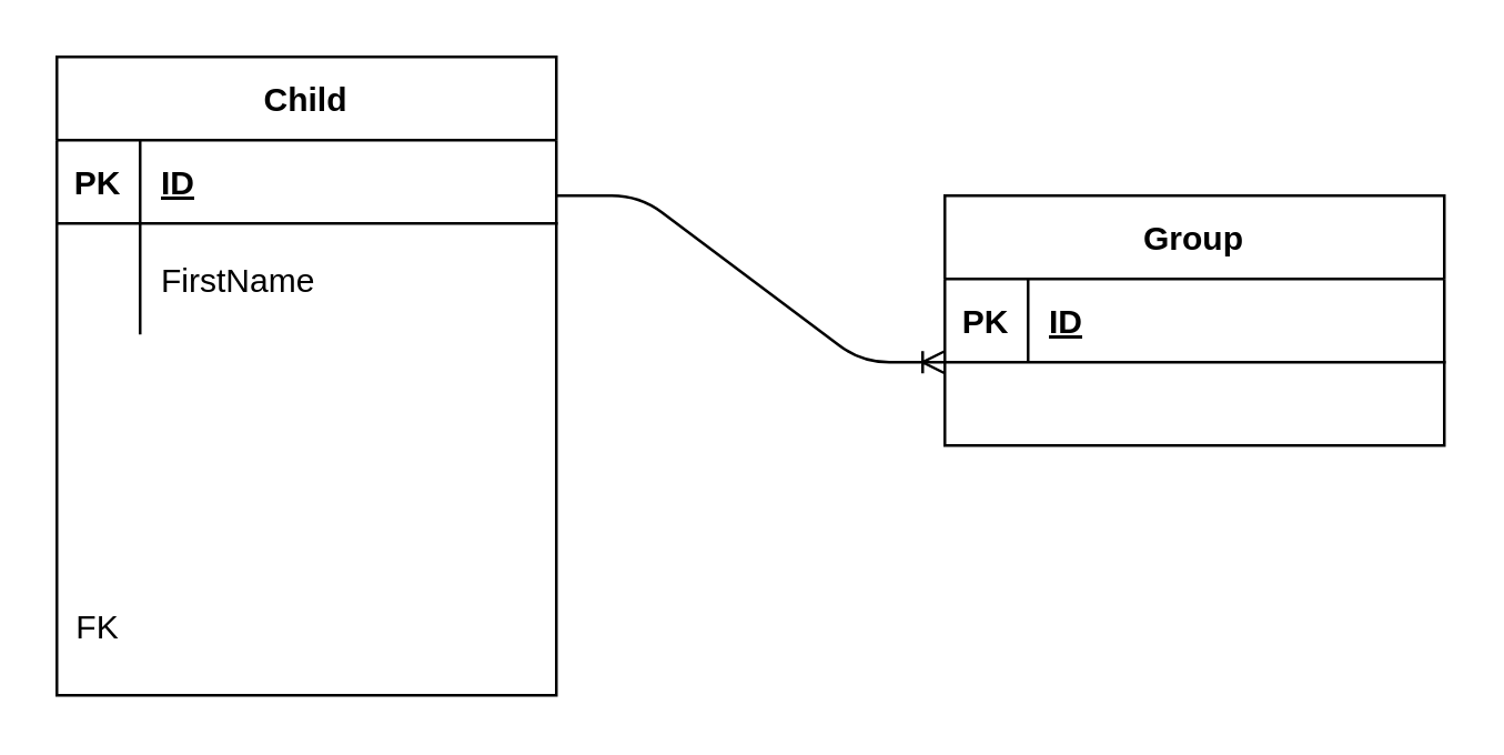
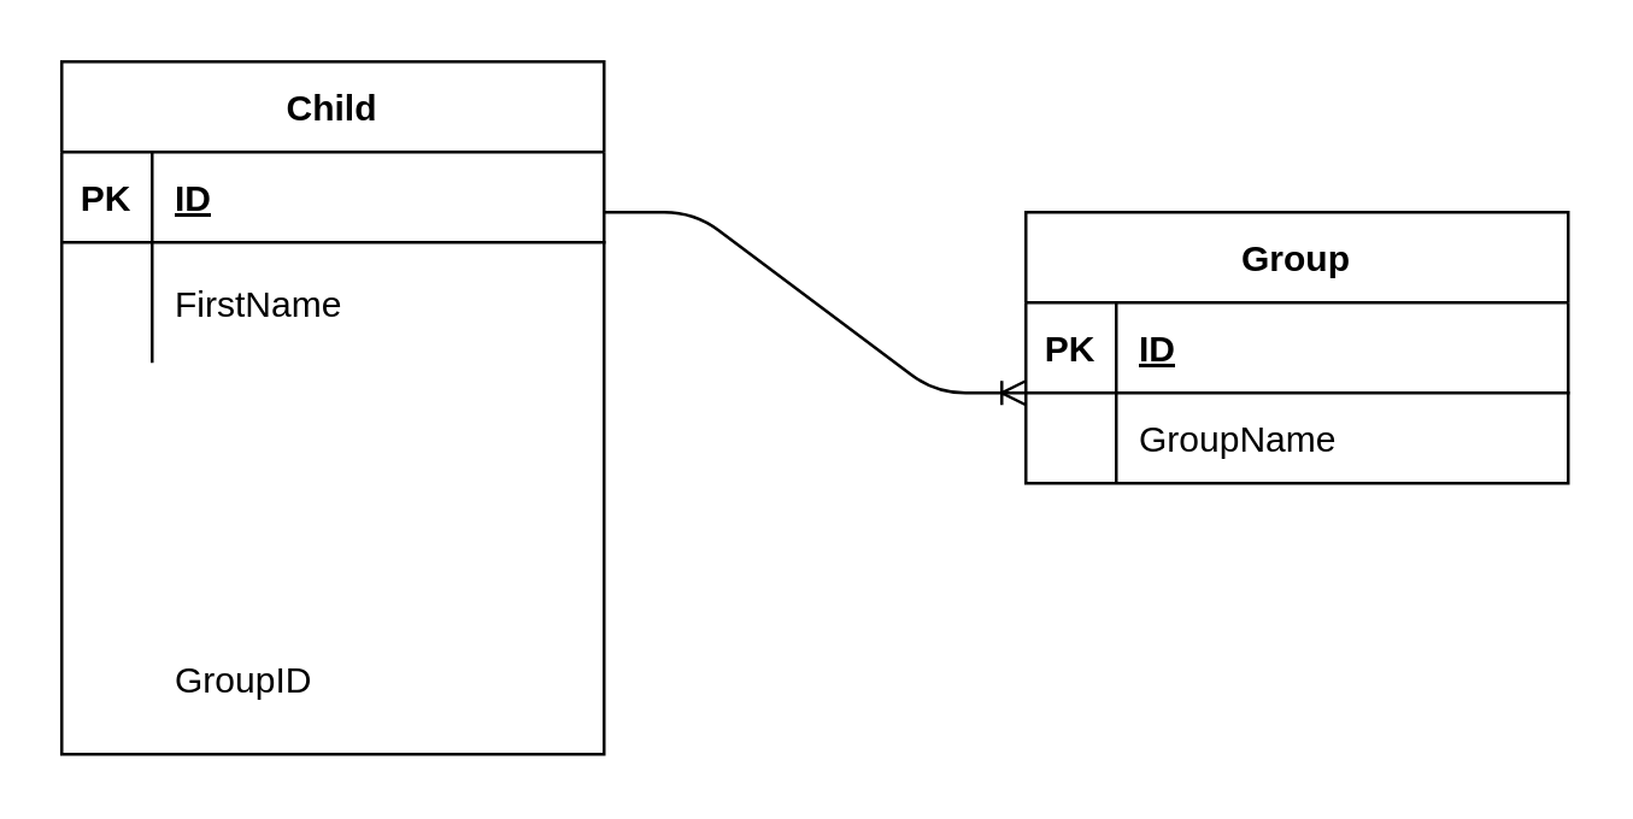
  <mxCell id="0" />
  <mxCell id="1" parent="0" />
  <mxCell id="2" value="Child" style="shape=table;startSize=30;container=1;collapsible=1;childLayout=tableLayout;fixedRows=1;rowLines=0;fontStyle=1;align=center;resizeLast=1;" parent="1" vertex="1"><mxGeometry x="20" y="20" width="180" height="230" as="geometry"><mxRectangle x="80" y="480" width="60" height="30" as="alternateBounds" /></mxGeometry></mxCell>
  <mxCell id="3" value="" style="shape=partialRectangle;collapsible=0;dropTarget=0;pointerEvents=0;fillColor=none;top=0;left=0;bottom=1;right=0;points=[[0,0.5],[1,0.5]];portConstraint=eastwest;" parent="2" vertex="1"><mxGeometry y="30" width="180" height="30" as="geometry" /></mxCell>
  <mxCell id="4" value="PK" style="shape=partialRectangle;connectable=0;fillColor=none;top=0;left=0;bottom=0;right=0;fontStyle=1;overflow=hidden;" parent="3" vertex="1"><mxGeometry width="30" height="30" as="geometry"><mxRectangle width="30" height="30" as="alternateBounds" /></mxGeometry></mxCell>
  <mxCell id="5" value="ID" style="shape=partialRectangle;connectable=0;fillColor=none;top=0;left=0;bottom=0;right=0;align=left;spacingLeft=6;fontStyle=5;overflow=hidden;" parent="3" vertex="1"><mxGeometry x="30" width="150" height="30" as="geometry"><mxRectangle width="150" height="30" as="alternateBounds" /></mxGeometry></mxCell>
  <mxCell id="6" value="" style="shape=partialRectangle;collapsible=0;dropTarget=0;pointerEvents=0;fillColor=none;top=0;left=0;bottom=0;right=0;points=[[0,0.5],[1,0.5]];portConstraint=eastwest;" parent="2" vertex="1"><mxGeometry y="60" width="180" height="40" as="geometry" /></mxCell>
  <mxCell id="7" value="" style="shape=partialRectangle;connectable=0;fillColor=none;top=0;left=0;bottom=0;right=0;editable=1;overflow=hidden;" parent="6" vertex="1"><mxGeometry width="30" height="40" as="geometry"><mxRectangle width="30" height="40" as="alternateBounds" /></mxGeometry></mxCell>
  <mxCell id="8" value="FirstName" style="shape=partialRectangle;connectable=0;fillColor=none;top=0;left=0;bottom=0;right=0;align=left;spacingLeft=6;overflow=hidden;" parent="6" vertex="1"><mxGeometry x="30" width="150" height="40" as="geometry"><mxRectangle width="150" height="40" as="alternateBounds" /></mxGeometry></mxCell>
  <mxCell id="9" value="" style="shape=partialRectangle;collapsible=0;dropTarget=0;pointerEvents=0;fillColor=none;top=0;left=0;bottom=0;right=0;points=[[0,0.5],[1,0.5]];portConstraint=eastwest;" parent="2" vertex="1"><mxGeometry y="100" width="180" height="30" as="geometry" /></mxCell>
  <mxCell id="10" value="" style="shape=partialRectangle;connectable=0;fillColor=none;top=0;left=0;bottom=0;right=0;editable=1;overflow=hidden;" parent="9" vertex="1"><mxGeometry width="30" height="30" as="geometry"><mxRectangle width="30" height="30" as="alternateBounds" /></mxGeometry></mxCell>
  <mxCell id="11" value="" style="shape=partialRectangle;collapsible=0;dropTarget=0;pointerEvents=0;fillColor=none;top=0;left=0;bottom=0;right=0;points=[[0,0.5],[1,0.5]];portConstraint=eastwest;" parent="2" vertex="1"><mxGeometry y="130" width="180" height="30" as="geometry" /></mxCell>
  <mxCell id="12" value="" style="shape=partialRectangle;connectable=0;fillColor=none;top=0;left=0;bottom=0;right=0;editable=1;overflow=hidden;" parent="11" vertex="1"><mxGeometry width="30" height="30" as="geometry"><mxRectangle width="30" height="30" as="alternateBounds" /></mxGeometry></mxCell>
  <mxCell id="13" value="" style="shape=partialRectangle;collapsible=0;dropTarget=0;pointerEvents=0;fillColor=none;top=0;left=0;bottom=0;right=0;points=[[0,0.5],[1,0.5]];portConstraint=eastwest;" parent="2" vertex="1"><mxGeometry y="160" width="180" height="30" as="geometry" /></mxCell>
  <mxCell id="14" value="" style="shape=partialRectangle;connectable=0;fillColor=none;top=0;left=0;bottom=0;right=0;editable=1;overflow=hidden;" parent="13" vertex="1"><mxGeometry width="30" height="30" as="geometry"><mxRectangle width="30" height="30" as="alternateBounds" /></mxGeometry></mxCell>
  <mxCell id="15" value="" style="shape=partialRectangle;collapsible=0;dropTarget=0;pointerEvents=0;fillColor=none;top=0;left=0;bottom=0;right=0;points=[[0,0.5],[1,0.5]];portConstraint=eastwest;" parent="2" vertex="1"><mxGeometry y="190" width="180" height="30" as="geometry" /></mxCell>
- <mxCell id="16" value="FK" style="shape=partialRectangle;connectable=0;fillColor=none;top=0;left=0;bottom=0;right=0;fontStyle=0;overflow=hidden;" parent="15" vertex="1"><mxGeometry width="30" height="30" as="geometry"><mxRectangle width="30" height="30" as="alternateBounds" /></mxGeometry></mxCell>
+ <mxCell id="17" value="GroupID" style="shape=partialRectangle;connectable=0;fillColor=none;top=0;left=0;bottom=0;right=0;align=left;spacingLeft=6;fontStyle=0;overflow=hidden;" parent="15" vertex="1"><mxGeometry x="30" width="150" height="30" as="geometry"><mxRectangle width="150" height="30" as="alternateBounds" /></mxGeometry></mxCell>
  <mxCell id="18" value="" style="edgeStyle=entityRelationEdgeStyle;fontSize=12;html=1;endArrow=ERoneToMany;" parent="1" edge="1"><mxGeometry width="100" height="100" relative="1" as="geometry"><mxPoint x="200" y="70" as="sourcePoint" /><mxPoint x="340" y="130" as="targetPoint" /></mxGeometry></mxCell>
  <mxCell id="19" value="Group" style="shape=table;startSize=30;container=1;collapsible=1;childLayout=tableLayout;fixedRows=1;rowLines=0;fontStyle=1;align=center;resizeLast=1;" parent="1" vertex="1"><mxGeometry x="340" y="70" width="180" height="90" as="geometry" /></mxCell>
  <mxCell id="20" value="" style="shape=partialRectangle;collapsible=0;dropTarget=0;pointerEvents=0;fillColor=none;top=0;left=0;bottom=1;right=0;points=[[0,0.5],[1,0.5]];portConstraint=eastwest;" parent="19" vertex="1"><mxGeometry y="30" width="180" height="30" as="geometry" /></mxCell>
  <mxCell id="21" value="PK" style="shape=partialRectangle;connectable=0;fillColor=none;top=0;left=0;bottom=0;right=0;fontStyle=1;overflow=hidden;" parent="20" vertex="1"><mxGeometry width="30" height="30" as="geometry"><mxRectangle width="30" height="30" as="alternateBounds" /></mxGeometry></mxCell>
  <mxCell id="22" value="ID" style="shape=partialRectangle;connectable=0;fillColor=none;top=0;left=0;bottom=0;right=0;align=left;spacingLeft=6;fontStyle=5;overflow=hidden;" parent="20" vertex="1"><mxGeometry x="30" width="150" height="30" as="geometry"><mxRectangle width="150" height="30" as="alternateBounds" /></mxGeometry></mxCell>
  <mxCell id="23" value="" style="shape=partialRectangle;collapsible=0;dropTarget=0;pointerEvents=0;fillColor=none;top=0;left=0;bottom=0;right=0;points=[[0,0.5],[1,0.5]];portConstraint=eastwest;" parent="19" vertex="1"><mxGeometry y="60" width="180" height="30" as="geometry" /></mxCell>
  <mxCell id="24" value="" style="shape=partialRectangle;connectable=0;fillColor=none;top=0;left=0;bottom=0;right=0;editable=1;overflow=hidden;" parent="23" vertex="1"><mxGeometry width="30" height="30" as="geometry"><mxRectangle width="30" height="30" as="alternateBounds" /></mxGeometry></mxCell>
+ <mxCell id="25" value="GroupName" style="shape=partialRectangle;connectable=0;fillColor=none;top=0;left=0;bottom=0;right=0;align=left;spacingLeft=6;overflow=hidden;" parent="23" vertex="1"><mxGeometry x="30" width="150" height="30" as="geometry"><mxRectangle width="150" height="30" as="alternateBounds" /></mxGeometry></mxCell>
